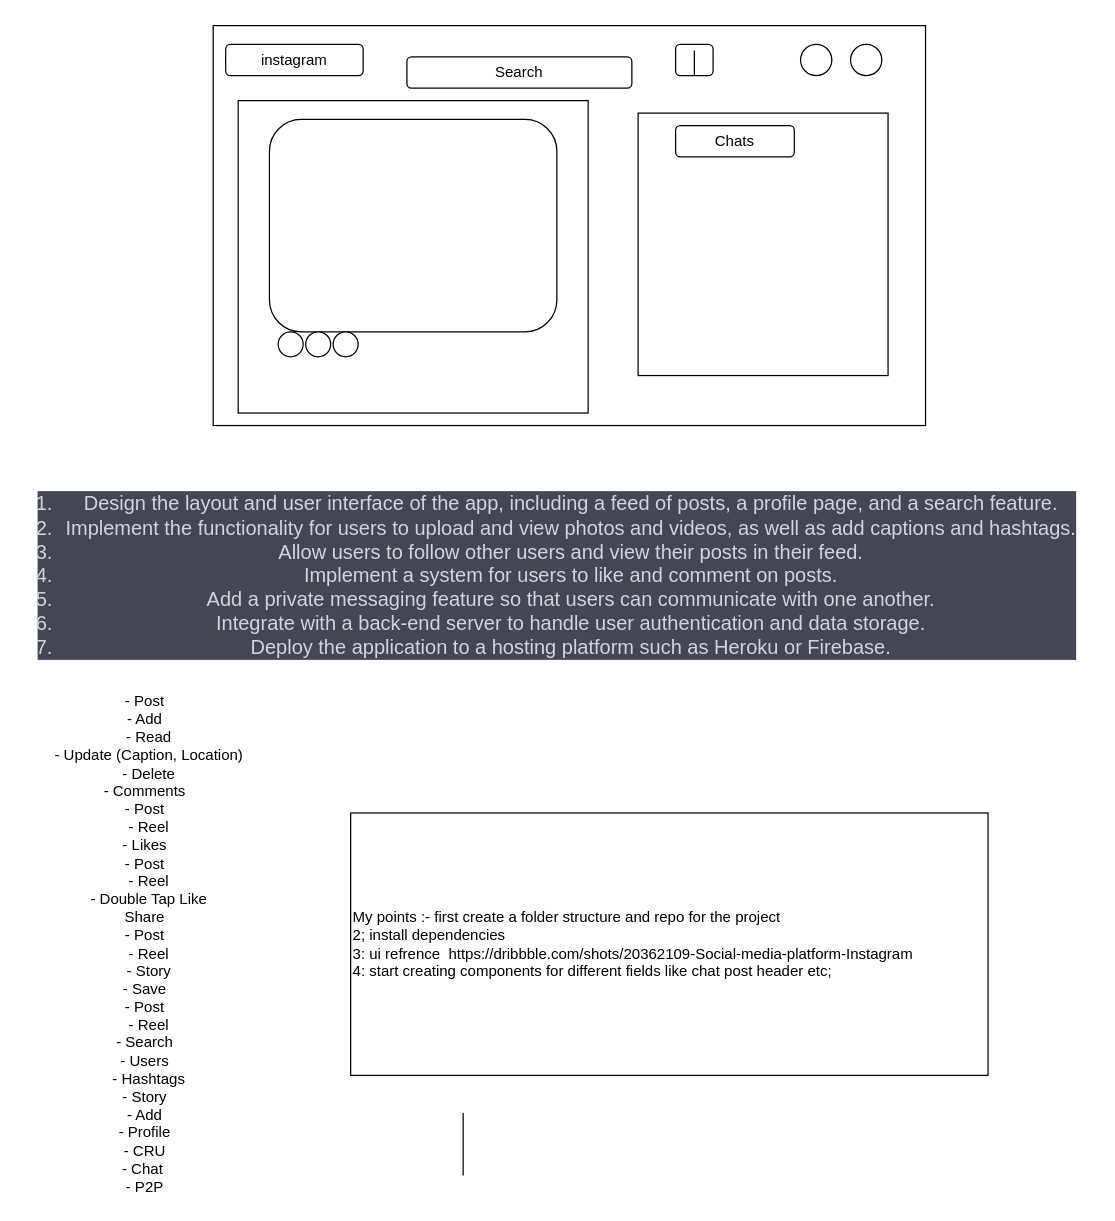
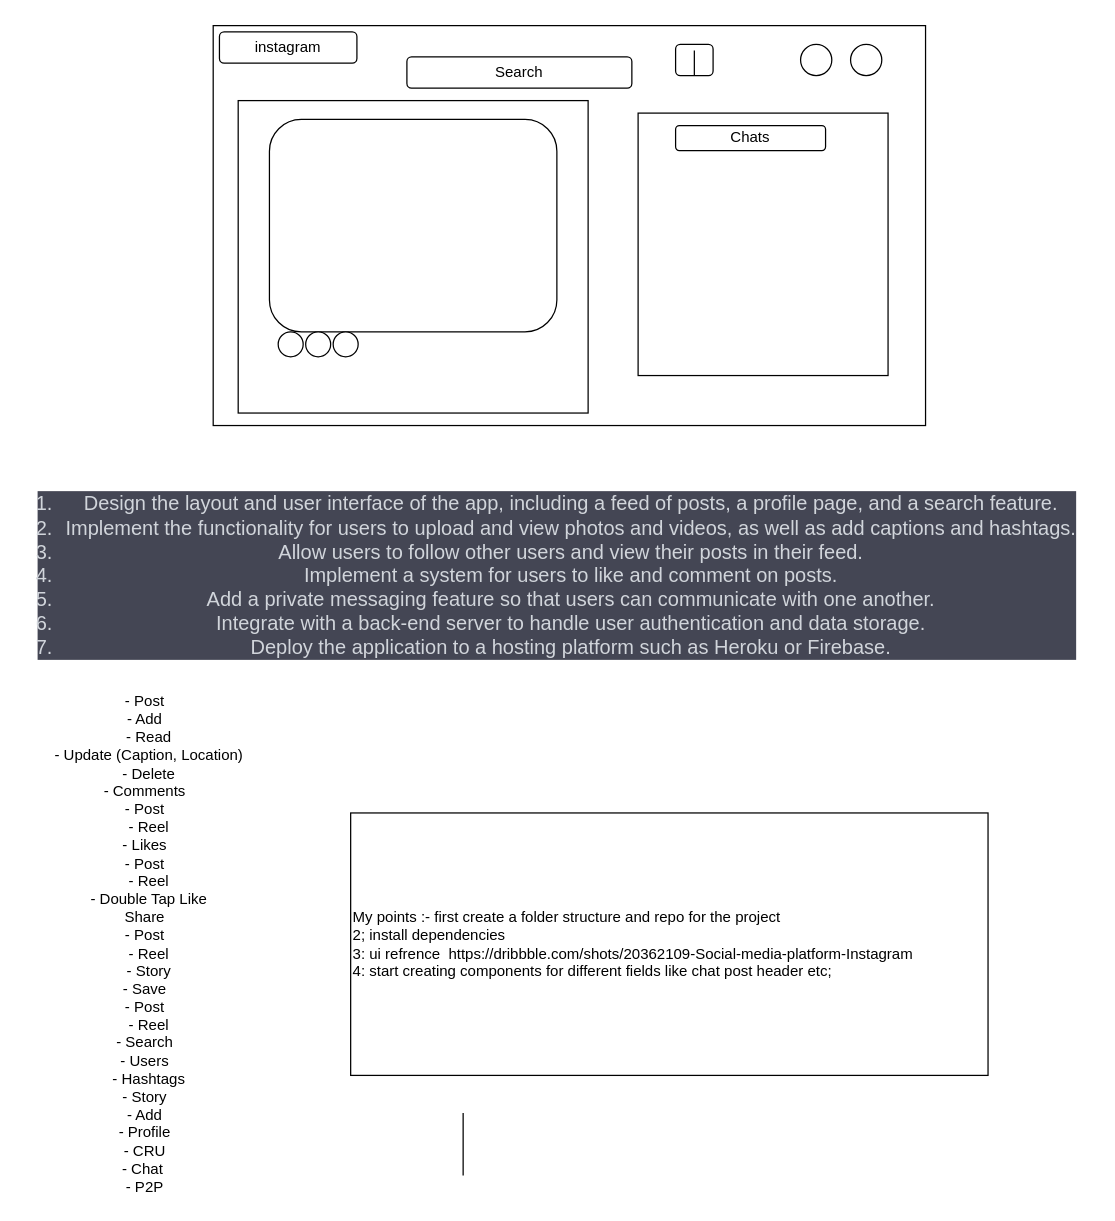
  <mxCell id="0" />
  <mxCell id="1" parent="0" />
  <mxCell id="2" value="" style="rounded=0;whiteSpace=wrap;html=1;" vertex="1" parent="1"><mxGeometry x="170" y="20" width="570" height="320" as="geometry" /></mxCell>
  <mxCell id="3" value="Search" style="rounded=1;whiteSpace=wrap;html=1;" vertex="1" parent="1"><mxGeometry x="325" y="45" width="180" height="25" as="geometry" /></mxCell>
  <mxCell id="4" value="" style="ellipse;whiteSpace=wrap;html=1;aspect=fixed;" vertex="1" parent="1"><mxGeometry x="680" y="35" width="25" height="25" as="geometry" /></mxCell>
  <mxCell id="5" value="" style="ellipse;whiteSpace=wrap;html=1;aspect=fixed;" vertex="1" parent="1"><mxGeometry x="640" y="35" width="25" height="25" as="geometry" /></mxCell>
- <mxCell id="6" value="instagram" style="rounded=1;whiteSpace=wrap;html=1;" vertex="1" parent="1"><mxGeometry x="180" y="35" width="110" height="25" as="geometry" /></mxCell>
+ <mxCell id="6" value="instagram" style="rounded=1;whiteSpace=wrap;html=1;" vertex="1" parent="1"><mxGeometry x="175" y="25" width="110" height="25" as="geometry" /></mxCell>
  <mxCell id="7" value="" style="rounded=0;whiteSpace=wrap;html=1;" vertex="1" parent="1"><mxGeometry x="510" y="90" width="200" height="210" as="geometry" /></mxCell>
- <mxCell id="8" value="Chats" style="rounded=1;whiteSpace=wrap;html=1;" vertex="1" parent="1"><mxGeometry x="540" y="100" width="95" height="25" as="geometry" /></mxCell>
+ <mxCell id="8" value="Chats" style="rounded=1;whiteSpace=wrap;html=1;" vertex="1" parent="1"><mxGeometry x="540" y="100" width="120" height="20" as="geometry" /></mxCell>
  <mxCell id="9" value="" style="rounded=0;whiteSpace=wrap;html=1;" vertex="1" parent="1"><mxGeometry x="190" y="80" width="280" height="250" as="geometry" /></mxCell>
  <mxCell id="10" value="" style="rounded=1;whiteSpace=wrap;html=1;" vertex="1" parent="1"><mxGeometry x="215" y="95" width="230" height="170" as="geometry" /></mxCell>
  <mxCell id="11" value="" style="ellipse;whiteSpace=wrap;html=1;aspect=fixed;" vertex="1" parent="1"><mxGeometry x="222" y="265" width="20" height="20" as="geometry" /></mxCell>
  <mxCell id="12" value="" style="ellipse;whiteSpace=wrap;html=1;aspect=fixed;" vertex="1" parent="1"><mxGeometry x="244" y="265" width="20" height="20" as="geometry" /></mxCell>
  <mxCell id="13" value="" style="ellipse;whiteSpace=wrap;html=1;aspect=fixed;" vertex="1" parent="1"><mxGeometry x="266" y="265" width="20" height="20" as="geometry" /></mxCell>
  <mxCell id="14" value="" style="rounded=1;whiteSpace=wrap;html=1;" vertex="1" parent="1"><mxGeometry x="540" y="35" width="30" height="25" as="geometry" /></mxCell>
  <mxCell id="15" value="" style="endArrow=none;html=1;" edge="1" parent="1"><mxGeometry width="50" height="50" relative="1" as="geometry"><mxPoint x="555" y="60" as="sourcePoint" /><mxPoint x="555" y="40" as="targetPoint" /></mxGeometry></mxCell>
  <mxCell id="16" value="&lt;ol style=&quot;border: 0px solid rgb(217 , 217 , 227) ; box-sizing: border-box ; margin: 1.25em 0px ; padding: 0px 0px 0px 1rem ; display: flex ; flex-direction: column ; color: rgb(209 , 213 , 219) ; font-family: , , , , &amp;#34;segoe ui&amp;#34; , &amp;#34;roboto&amp;#34; , &amp;#34;ubuntu&amp;#34; , &amp;#34;cantarell&amp;#34; , &amp;#34;noto sans&amp;#34; , sans-serif , &amp;#34;helvetica neue&amp;#34; , &amp;#34;arial&amp;#34; , &amp;#34;apple color emoji&amp;#34; , &amp;#34;segoe ui emoji&amp;#34; , &amp;#34;segoe ui symbol&amp;#34; , &amp;#34;noto color emoji&amp;#34; ; font-size: 16px ; background-color: rgb(68 , 70 , 84)&quot;&gt;&lt;li style=&quot;border: 0px solid rgb(217 , 217 , 227) ; box-sizing: border-box ; margin: 0px ; padding-left: 0.375em&quot;&gt;Design the layout and user interface of the app, including a feed of posts, a profile page, and a search feature.&lt;/li&gt;&lt;li style=&quot;border: 0px solid rgb(217 , 217 , 227) ; box-sizing: border-box ; margin: 0px ; padding-left: 0.375em&quot;&gt;Implement the functionality for users to upload and view photos and videos, as well as add captions and hashtags.&lt;/li&gt;&lt;li style=&quot;border: 0px solid rgb(217 , 217 , 227) ; box-sizing: border-box ; margin: 0px ; padding-left: 0.375em&quot;&gt;Allow users to follow other users and view their posts in their feed.&lt;/li&gt;&lt;li style=&quot;border: 0px solid rgb(217 , 217 , 227) ; box-sizing: border-box ; margin: 0px ; padding-left: 0.375em&quot;&gt;Implement a system for users to like and comment on posts.&lt;/li&gt;&lt;li style=&quot;border: 0px solid rgb(217 , 217 , 227) ; box-sizing: border-box ; margin: 0px ; padding-left: 0.375em&quot;&gt;Add a private messaging feature so that users can communicate with one another.&lt;/li&gt;&lt;li style=&quot;border: 0px solid rgb(217 , 217 , 227) ; box-sizing: border-box ; margin: 0px ; padding-left: 0.375em&quot;&gt;Integrate with a back-end server to handle user authentication and data storage.&lt;/li&gt;&lt;li style=&quot;border: 0px solid rgb(217 , 217 , 227) ; box-sizing: border-box ; margin: 0px ; padding-left: 0.375em&quot;&gt;Deploy the application to a hosting platform such as Heroku or Firebase.&lt;/li&gt;&lt;/ol&gt;" style="text;html=1;align=center;verticalAlign=middle;resizable=0;points=[];autosize=1;" vertex="1" parent="1"><mxGeometry x="20" y="390" width="850" height="140" as="geometry" /></mxCell>
  <mxCell id="17" value="&lt;div&gt;- Post&lt;/div&gt;&lt;div&gt;&lt;span&gt;&#09;&lt;/span&gt;- Add&lt;/div&gt;&lt;div&gt;&amp;nbsp; - Read&lt;/div&gt;&lt;div&gt;&amp;nbsp; - Update (Caption, Location)&lt;/div&gt;&lt;div&gt;&amp;nbsp; - Delete&lt;/div&gt;&lt;div&gt;- Comments&lt;/div&gt;&lt;div&gt;&lt;span&gt;&#09;&lt;/span&gt;- Post&lt;/div&gt;&lt;div&gt;&amp;nbsp; - Reel&lt;/div&gt;&lt;div&gt;- Likes&lt;/div&gt;&lt;div&gt;&lt;span&gt;&#09;&lt;/span&gt;- Post&lt;/div&gt;&lt;div&gt;&amp;nbsp; - Reel&lt;/div&gt;&lt;div&gt;&amp;nbsp; - Double Tap Like&lt;/div&gt;&lt;div&gt;Share&lt;/div&gt;&lt;div&gt;&lt;span&gt;&#09;&lt;/span&gt;- Post&lt;/div&gt;&lt;div&gt;&amp;nbsp; - Reel&lt;/div&gt;&lt;div&gt;&amp;nbsp; - Story&lt;/div&gt;&lt;div&gt;- Save&lt;/div&gt;&lt;div&gt;&lt;span&gt;&#09;&lt;/span&gt;- Post&lt;/div&gt;&lt;div&gt;&amp;nbsp; - Reel&lt;/div&gt;&lt;div&gt;- Search&lt;/div&gt;&lt;div&gt;&lt;span&gt;&#09;&lt;/span&gt;- Users&lt;/div&gt;&lt;div&gt;&amp;nbsp; - Hashtags&lt;/div&gt;&lt;div&gt;- Story&lt;/div&gt;&lt;div&gt;&lt;span&gt;&#09;&lt;/span&gt;- Add&lt;/div&gt;&lt;div&gt;- Profile&lt;/div&gt;&lt;div&gt;&lt;span&gt;&#09;&lt;/span&gt;- CRU&lt;/div&gt;&lt;div&gt;- Chat&amp;nbsp;&lt;/div&gt;&lt;div&gt;&lt;span&gt;&#09;&lt;/span&gt;- P2P&lt;/div&gt;" style="text;html=1;align=center;verticalAlign=middle;resizable=0;points=[];autosize=1;rotation=0;" vertex="1" parent="1"><mxGeometry x="30" y="555" width="170" height="400" as="geometry" /></mxCell>
  <mxCell id="18" value="My points :- first create a folder structure and repo for the project&lt;br&gt;2; install dependencies&lt;br&gt;3: ui refrence&amp;nbsp;&amp;nbsp;https://dribbble.com/shots/20362109-Social-media-platform-Instagram&lt;br&gt;4: start creating components for different fields like chat post header etc;&lt;br&gt;" style="whiteSpace=wrap;html=1;align=left;" vertex="1" parent="1"><mxGeometry x="280" y="650" width="510" height="210" as="geometry" /></mxCell>
  <mxCell id="19" value="" style="endArrow=none;html=1;" edge="1" parent="1"><mxGeometry width="50" height="50" relative="1" as="geometry"><mxPoint x="370" y="940" as="sourcePoint" /><mxPoint x="370" y="890" as="targetPoint" /></mxGeometry></mxCell>
